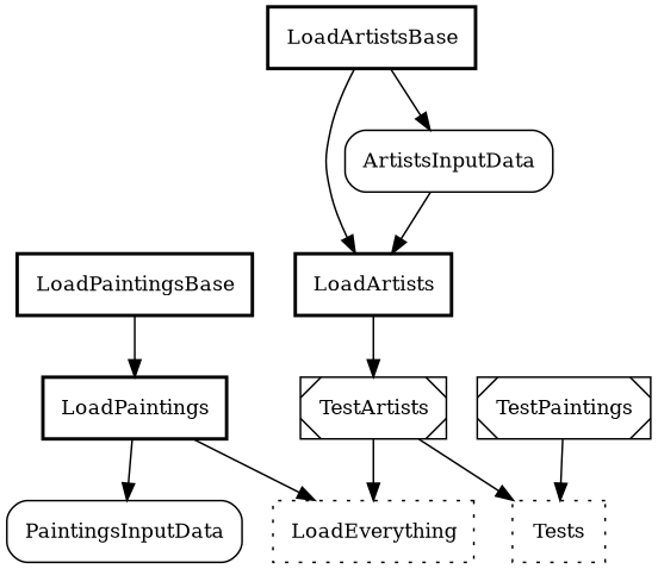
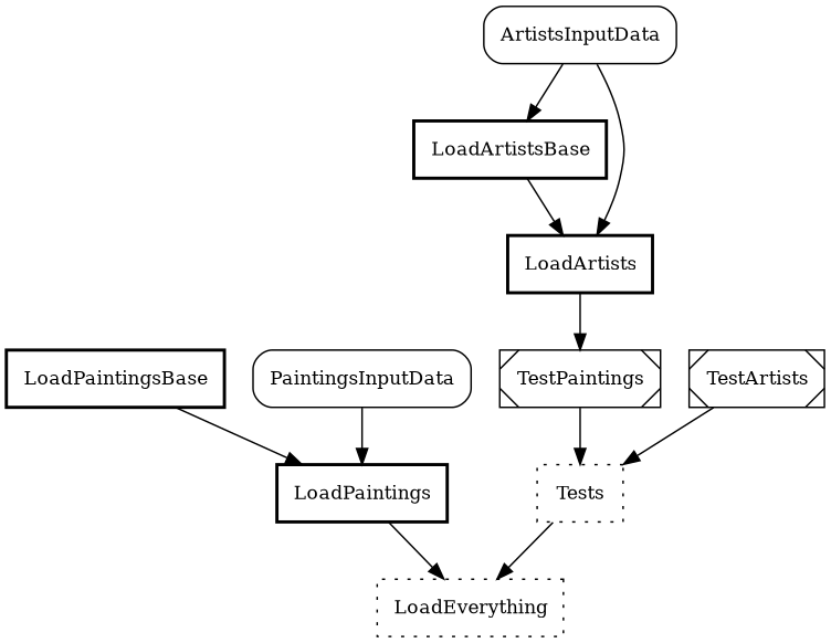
  digraph {
    node [shape=rect style=bold]
    n1 [label=< <TABLE BORDER="0" CELLSPACING="1" CELLPADDING="1"><TR><TD COLSPAN="2" ALIGN="CENTER"><FONT POINT-SIZE="12">LoadEverything</FONT></TD></TR></TABLE> > style=dotted]
    n2 [label=< <TABLE BORDER="0" CELLSPACING="1" CELLPADDING="1"><TR><TD COLSPAN="2" ALIGN="CENTER"><FONT POINT-SIZE="12">LoadPaintings</FONT></TD></TR></TABLE> >]
    n3 [label=< <TABLE BORDER="0" CELLSPACING="1" CELLPADDING="1"><TR><TD COLSPAN="2" ALIGN="CENTER"><FONT POINT-SIZE="12">TestPaintings</FONT></TD></TR></TABLE> > style=diagonals]
    n4 [label=< <TABLE BORDER="0" CELLSPACING="1" CELLPADDING="1"><TR><TD COLSPAN="2" ALIGN="CENTER"><FONT POINT-SIZE="12">Tests</FONT></TD></TR></TABLE> > style=dotted]
    n5 [label=< <TABLE BORDER="0" CELLSPACING="1" CELLPADDING="1"><TR><TD COLSPAN="2" ALIGN="CENTER"><FONT POINT-SIZE="12">LoadPaintingsBase</FONT></TD></TR></TABLE> >]
    n6 [label=< <TABLE BORDER="0" CELLSPACING="1" CELLPADDING="1"><TR><TD COLSPAN="2" ALIGN="CENTER"><FONT POINT-SIZE="12">LoadArtistsBase</FONT></TD></TR></TABLE> >]
    n7 [label=< <TABLE BORDER="0" CELLSPACING="1" CELLPADDING="1"><TR><TD COLSPAN="2" ALIGN="CENTER"><FONT POINT-SIZE="12">LoadArtists</FONT></TD></TR></TABLE> >]
    n8 [label=< <TABLE BORDER="0" CELLSPACING="1" CELLPADDING="1"><TR><TD COLSPAN="2" ALIGN="CENTER"><FONT POINT-SIZE="12">TestArtists</FONT></TD></TR></TABLE> > style=diagonals]
    n9 [label=< <TABLE BORDER="0" CELLSPACING="1" CELLPADDING="1"><TR><TD COLSPAN="2" ALIGN="CENTER"><FONT POINT-SIZE="12">ArtistsInputData</FONT></TD></TR></TABLE> > style=rounded]
    n10 [label=< <TABLE BORDER="0" CELLSPACING="1" CELLPADDING="1"><TR><TD COLSPAN="2" ALIGN="CENTER"><FONT POINT-SIZE="12">PaintingsInputData</FONT></TD></TR></TABLE> > style=rounded]
    n2 -> n1
    n3 -> n4
-   n8 -> n1
+   n4 -> n1
    n5 -> n2
    n6 -> n7
-   n7 -> n8
+   n7 -> n3
    n8 -> n4
-   n6 -> n9
+   n9 -> n6
    n9 -> n7
-   n2 -> n10
+   n10 -> n2
  }
